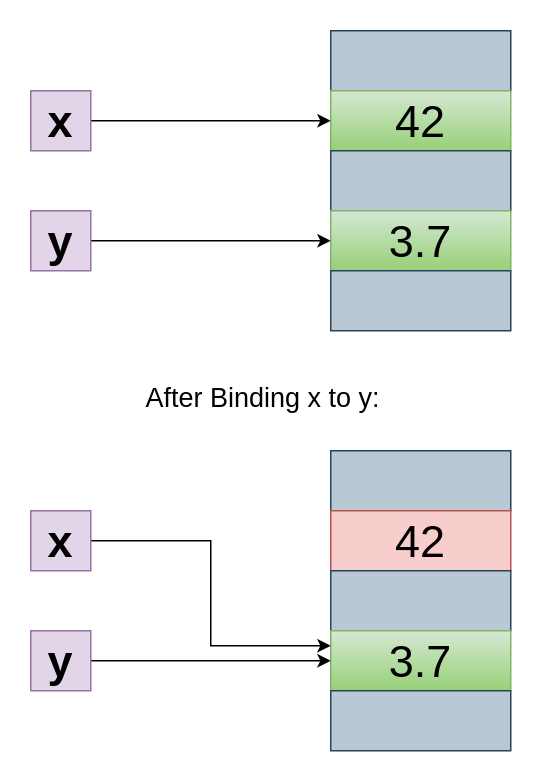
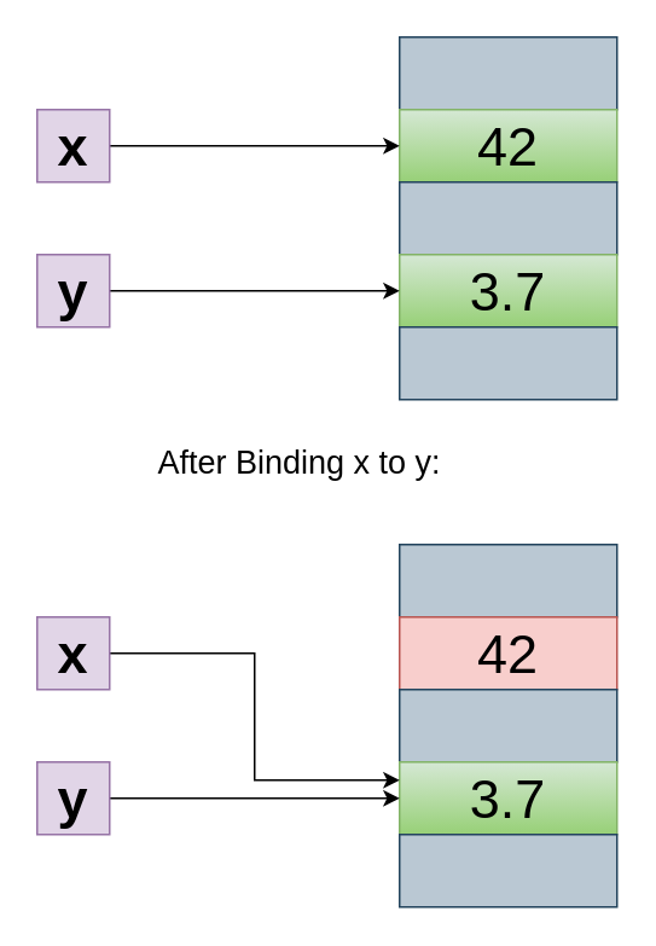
  <mxCell id="0" />
  <mxCell id="1" parent="0" />
  <mxCell id="2" value="" style="rounded=0;whiteSpace=wrap;html=1;fontSize=30;fillColor=#bac8d3;strokeColor=#23445d;" vertex="1" parent="1"><mxGeometry x="220" y="20" width="120" height="40" as="geometry" /></mxCell>
  <mxCell id="3" value="42" style="rounded=0;whiteSpace=wrap;html=1;fontSize=30;fillColor=#d5e8d4;strokeColor=#82b366;gradientColor=#97d077;" vertex="1" parent="1"><mxGeometry x="220" y="60" width="120" height="40" as="geometry" /></mxCell>
  <mxCell id="4" value="" style="rounded=0;whiteSpace=wrap;html=1;fontSize=30;fillColor=#bac8d3;strokeColor=#23445d;" vertex="1" parent="1"><mxGeometry x="220" y="100" width="120" height="40" as="geometry" /></mxCell>
  <mxCell id="5" value="3.7" style="rounded=0;whiteSpace=wrap;html=1;fontSize=30;fillColor=#d5e8d4;strokeColor=#82b366;gradientColor=#97d077;" vertex="1" parent="1"><mxGeometry x="220" y="140" width="120" height="40" as="geometry" /></mxCell>
  <mxCell id="6" value="" style="rounded=0;whiteSpace=wrap;html=1;fontSize=30;fillColor=#bac8d3;strokeColor=#23445d;" vertex="1" parent="1"><mxGeometry x="220" y="180" width="120" height="40" as="geometry" /></mxCell>
  <mxCell id="7" style="edgeStyle=orthogonalEdgeStyle;rounded=0;orthogonalLoop=1;jettySize=auto;html=1;entryX=0;entryY=0.5;entryDx=0;entryDy=0;" edge="1" parent="1" source="8" target="3"><mxGeometry relative="1" as="geometry" /></mxCell>
  <mxCell id="8" value="&lt;b&gt;x&lt;/b&gt;" style="text;html=1;align=center;verticalAlign=middle;whiteSpace=wrap;rounded=0;fontSize=30;labelBorderColor=none;fillColor=#e1d5e7;strokeColor=#9673a6;" vertex="1" parent="1"><mxGeometry x="20" y="60" width="40" height="40" as="geometry" /></mxCell>
  <mxCell id="9" style="edgeStyle=orthogonalEdgeStyle;rounded=0;orthogonalLoop=1;jettySize=auto;html=1;entryX=0;entryY=0.5;entryDx=0;entryDy=0;" edge="1" parent="1" source="10" target="5"><mxGeometry relative="1" as="geometry" /></mxCell>
  <mxCell id="10" value="&lt;b&gt;y&lt;/b&gt;" style="text;html=1;align=center;verticalAlign=middle;whiteSpace=wrap;rounded=0;fontSize=30;labelBorderColor=none;fillColor=#e1d5e7;strokeColor=#9673a6;" vertex="1" parent="1"><mxGeometry x="20" y="140" width="40" height="40" as="geometry" /></mxCell>
  <mxCell id="11" value="" style="rounded=0;whiteSpace=wrap;html=1;fontSize=30;fillColor=#bac8d3;strokeColor=#23445d;" vertex="1" parent="1"><mxGeometry x="220" y="300" width="120" height="40" as="geometry" /></mxCell>
  <mxCell id="12" value="42" style="rounded=0;whiteSpace=wrap;html=1;fontSize=30;fillColor=#f8cecc;strokeColor=#b85450;" vertex="1" parent="1"><mxGeometry x="220" y="340" width="120" height="40" as="geometry" /></mxCell>
  <mxCell id="13" value="" style="rounded=0;whiteSpace=wrap;html=1;fontSize=30;fillColor=#bac8d3;strokeColor=#23445d;" vertex="1" parent="1"><mxGeometry x="220" y="380" width="120" height="40" as="geometry" /></mxCell>
  <mxCell id="14" value="3.7" style="rounded=0;whiteSpace=wrap;html=1;fontSize=30;fillColor=#d5e8d4;strokeColor=#82b366;gradientColor=#97d077;" vertex="1" parent="1"><mxGeometry x="220" y="420" width="120" height="40" as="geometry" /></mxCell>
  <mxCell id="15" value="" style="rounded=0;whiteSpace=wrap;html=1;fontSize=30;fillColor=#bac8d3;strokeColor=#23445d;" vertex="1" parent="1"><mxGeometry x="220" y="460" width="120" height="40" as="geometry" /></mxCell>
  <mxCell id="16" style="edgeStyle=orthogonalEdgeStyle;rounded=0;orthogonalLoop=1;jettySize=auto;html=1;entryX=0;entryY=0.25;entryDx=0;entryDy=0;" edge="1" parent="1" source="17" target="14"><mxGeometry relative="1" as="geometry" /></mxCell>
  <mxCell id="17" value="&lt;b&gt;x&lt;/b&gt;" style="text;html=1;align=center;verticalAlign=middle;whiteSpace=wrap;rounded=0;fontSize=30;labelBorderColor=none;strokeColor=#9673a6;fillColor=#e1d5e7;" vertex="1" parent="1"><mxGeometry x="20" y="340" width="40" height="40" as="geometry" /></mxCell>
  <mxCell id="18" style="edgeStyle=orthogonalEdgeStyle;rounded=0;orthogonalLoop=1;jettySize=auto;html=1;entryX=0;entryY=0.5;entryDx=0;entryDy=0;" edge="1" parent="1" source="19" target="14"><mxGeometry relative="1" as="geometry" /></mxCell>
  <mxCell id="19" value="&lt;b&gt;y&lt;/b&gt;" style="text;html=1;align=center;verticalAlign=middle;whiteSpace=wrap;rounded=0;fontSize=30;labelBorderColor=none;strokeColor=#9673a6;fillColor=#e1d5e7;" vertex="1" parent="1"><mxGeometry x="20" y="420" width="40" height="40" as="geometry" /></mxCell>
- <mxCell id="20" value="&lt;font style=&quot;font-size: 18px;&quot;&gt;After Binding x to y:&lt;/font&gt;" style="text;html=1;align=center;verticalAlign=middle;whiteSpace=wrap;rounded=0;" vertex="1" parent="1"><mxGeometry x="40" y="250" width="270" height="30" as="geometry" /></mxCell>
+ <mxCell id="20" value="&lt;font style=&quot;font-size: 18px;&quot;&gt;After Binding x to y:&lt;/font&gt;" style="text;html=1;align=center;verticalAlign=middle;whiteSpace=wrap;rounded=0;" vertex="1" parent="1"><mxGeometry x="30" y="240" width="270" height="30" as="geometry" /></mxCell>
